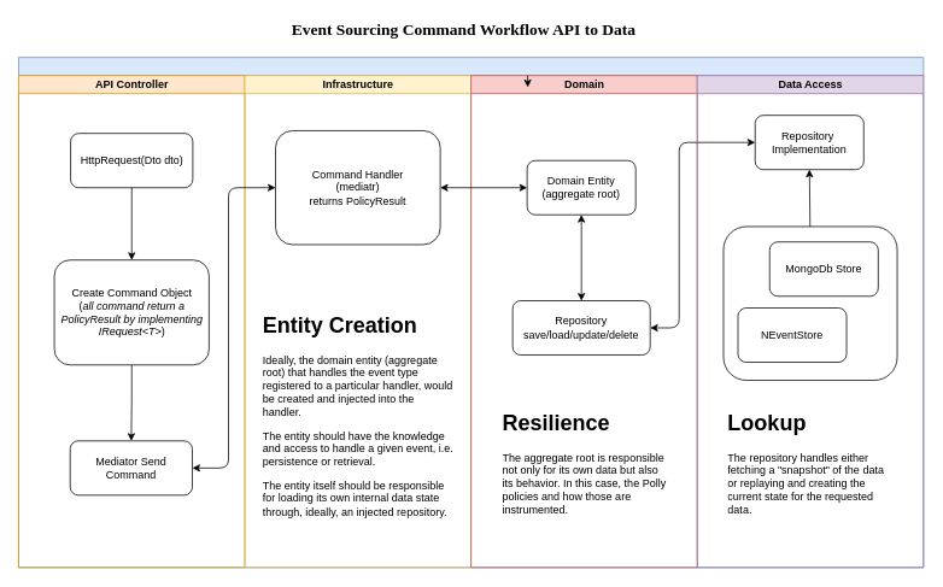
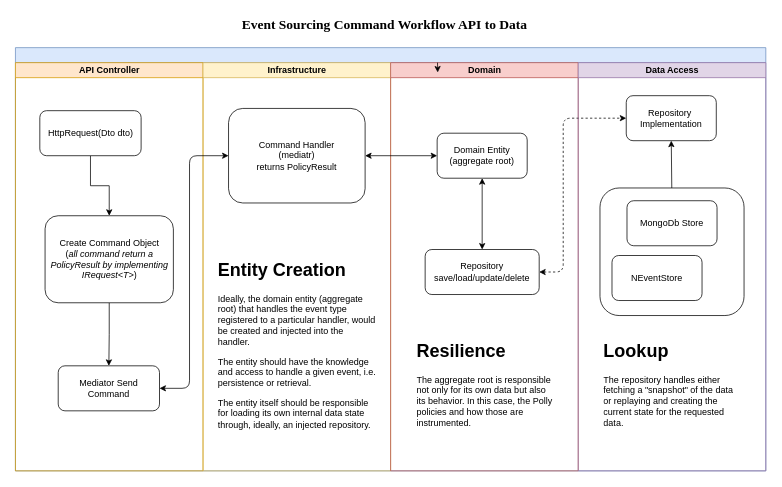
  <mxCell id="0" />
  <mxCell id="1" parent="0" />
  <mxCell id="2" value="" style="swimlane;html=1;childLayout=stackLayout;startSize=20;rounded=0;shadow=0;labelBackgroundColor=none;strokeColor=#6c8ebf;strokeWidth=1;fillColor=#dae8fc;fontFamily=Verdana;fontSize=8;align=center;" parent="1" vertex="1"><mxGeometry x="20" y="63" width="1000" height="564" as="geometry" /></mxCell>
  <mxCell id="3" value="API Controller" style="swimlane;html=1;startSize=20;fillColor=#ffe6cc;strokeColor=#d79b00;" parent="2" vertex="1"><mxGeometry y="20" width="250" height="544" as="geometry" /></mxCell>
  <mxCell id="4" value="" style="edgeStyle=orthogonalEdgeStyle;rounded=0;orthogonalLoop=1;jettySize=auto;html=1;" edge="1" parent="3" source="5" target="7"><mxGeometry relative="1" as="geometry" /></mxCell>
- <mxCell id="5" value="HttpRequest(Dto dto)" style="rounded=1;whiteSpace=wrap;html=1;" vertex="1" parent="3"><mxGeometry x="57.5" y="64" width="135" height="60" as="geometry" /></mxCell>
+ <mxCell id="5" value="HttpRequest(Dto dto)" style="rounded=1;whiteSpace=wrap;html=1;" vertex="1" parent="3"><mxGeometry x="32.5" y="64" width="135" height="60" as="geometry" /></mxCell>
  <mxCell id="6" value="" style="edgeStyle=orthogonalEdgeStyle;rounded=0;orthogonalLoop=1;jettySize=auto;html=1;" edge="1" parent="3" source="7" target="8"><mxGeometry relative="1" as="geometry" /></mxCell>
  <mxCell id="7" value="Create Command Object&lt;br&gt;(&lt;i&gt;all command return a PolicyResult by implementing IRequest&amp;lt;T&amp;gt;&lt;/i&gt;)" style="rounded=1;whiteSpace=wrap;html=1;" vertex="1" parent="3"><mxGeometry x="39.5" y="204" width="171" height="116" as="geometry" /></mxCell>
  <mxCell id="8" value="Mediator Send Command" style="rounded=1;whiteSpace=wrap;html=1;" vertex="1" parent="3"><mxGeometry x="57" y="404" width="135" height="60" as="geometry" /></mxCell>
  <mxCell id="9" value="Infrastructure" style="swimlane;html=1;startSize=20;fillColor=#fff2cc;strokeColor=#d6b656;" vertex="1" parent="2"><mxGeometry x="250" y="20" width="250" height="544" as="geometry" /></mxCell>
  <mxCell id="10" value="Command Handler&lt;br&gt;(mediatr)&lt;br&gt;returns PolicyResult" style="rounded=1;whiteSpace=wrap;html=1;" vertex="1" parent="9"><mxGeometry x="34" y="61" width="182" height="126" as="geometry" /></mxCell>
  <mxCell id="11" value="&lt;h1&gt;Entity Creation&lt;/h1&gt;&lt;p&gt;Ideally, the domain entity (aggregate root) that handles the event type registered to a particular handler, would be created and injected into the handler.&lt;/p&gt;&lt;p&gt;The entity should have the knowledge and access to handle a given event, i.e. persistence or retrieval.&lt;/p&gt;&lt;p&gt;The entity itself should be responsible for loading its own internal data state through, ideally, an injected repository.&lt;/p&gt;" style="text;html=1;strokeColor=none;fillColor=none;spacing=5;spacingTop=-20;whiteSpace=wrap;overflow=hidden;rounded=0;" vertex="1" parent="9"><mxGeometry x="15" y="257" width="220" height="267" as="geometry" /></mxCell>
  <mxCell id="12" value="Domain" style="swimlane;html=1;startSize=20;fillColor=#f8cecc;strokeColor=#b85450;" vertex="1" parent="2"><mxGeometry x="500" y="20" width="250" height="544" as="geometry" /></mxCell>
  <mxCell id="13" value="Domain Entity&lt;br&gt;(aggregate root)" style="rounded=1;whiteSpace=wrap;html=1;" vertex="1" parent="12"><mxGeometry x="62" y="94" width="120" height="60" as="geometry" /></mxCell>
  <mxCell id="14" value="Repository save/load/update/delete" style="rounded=1;whiteSpace=wrap;html=1;" vertex="1" parent="12"><mxGeometry x="46" y="249" width="152" height="60" as="geometry" /></mxCell>
  <mxCell id="15" value="" style="endArrow=classic;startArrow=classic;html=1;entryX=0.5;entryY=1;entryDx=0;entryDy=0;exitX=0.5;exitY=0;exitDx=0;exitDy=0;" edge="1" parent="12" source="14" target="13"><mxGeometry width="50" height="50" relative="1" as="geometry"><mxPoint x="102" y="227" as="sourcePoint" /><mxPoint x="122" y="167" as="targetPoint" /></mxGeometry></mxCell>
  <mxCell id="16" value="&lt;h1&gt;Resilience&lt;/h1&gt;&lt;p&gt;The aggregate root is responsible not only for its own data but also its behavior. In this case, the Polly policies and how those are instrumented.&lt;/p&gt;" style="text;html=1;strokeColor=none;fillColor=none;spacing=5;spacingTop=-20;whiteSpace=wrap;overflow=hidden;rounded=0;" vertex="1" parent="12"><mxGeometry x="30" y="365" width="190" height="120" as="geometry" /></mxCell>
  <mxCell id="17" style="edgeStyle=orthogonalEdgeStyle;rounded=0;orthogonalLoop=1;jettySize=auto;html=1;exitX=0.25;exitY=0;exitDx=0;exitDy=0;entryX=0.251;entryY=0.024;entryDx=0;entryDy=0;entryPerimeter=0;" edge="1" parent="2" source="12" target="12"><mxGeometry relative="1" as="geometry" /></mxCell>
- <mxCell id="18" value="" style="endArrow=classic;startArrow=classic;html=1;entryX=0;entryY=0.5;entryDx=0;entryDy=0;exitX=1;exitY=0.5;exitDx=0;exitDy=0;" edge="1" parent="2" source="14" target="22"><mxGeometry width="50" height="50" relative="1" as="geometry"><mxPoint x="682" y="214" as="sourcePoint" /><mxPoint x="732" y="164" as="targetPoint" /><Array as="points"><mxPoint x="730" y="299" /><mxPoint x="730" y="94" /></Array></mxGeometry></mxCell>
+ <mxCell id="18" value="" style="endArrow=classic;startArrow=classic;html=1;entryX=0;entryY=0.5;entryDx=0;entryDy=0;exitX=1;exitY=0.5;exitDx=0;exitDy=0;dashed=1;" edge="1" parent="2" source="14" target="22"><mxGeometry width="50" height="50" relative="1" as="geometry"><mxPoint x="682" y="214" as="sourcePoint" /><mxPoint x="732" y="164" as="targetPoint" /><Array as="points"><mxPoint x="730" y="299" /><mxPoint x="730" y="94" /></Array></mxGeometry></mxCell>
  <mxCell id="19" value="" style="endArrow=classic;startArrow=classic;html=1;exitX=1;exitY=0.5;exitDx=0;exitDy=0;entryX=0;entryY=0.5;entryDx=0;entryDy=0;" edge="1" parent="2" source="10" target="13"><mxGeometry width="50" height="50" relative="1" as="geometry"><mxPoint x="462" y="149" as="sourcePoint" /><mxPoint x="512" y="99" as="targetPoint" /></mxGeometry></mxCell>
  <mxCell id="20" value="" style="endArrow=classic;startArrow=classic;html=1;exitX=1;exitY=0.5;exitDx=0;exitDy=0;entryX=0;entryY=0.5;entryDx=0;entryDy=0;" edge="1" parent="2" source="8" target="10"><mxGeometry width="50" height="50" relative="1" as="geometry"><mxPoint x="332" y="414" as="sourcePoint" /><mxPoint x="382" y="364" as="targetPoint" /><Array as="points"><mxPoint x="232" y="454" /><mxPoint x="232" y="144" /></Array></mxGeometry></mxCell>
  <mxCell id="21" value="Data Access" style="swimlane;html=1;startSize=20;fillColor=#e1d5e7;strokeColor=#9673a6;" vertex="1" parent="2"><mxGeometry x="750" y="20" width="250" height="544" as="geometry" /></mxCell>
  <mxCell id="22" value="Repository&amp;nbsp;&lt;br&gt;Implementation" style="rounded=1;whiteSpace=wrap;html=1;" vertex="1" parent="21"><mxGeometry x="64" y="44" width="120" height="60" as="geometry" /></mxCell>
  <mxCell id="23" value="" style="endArrow=classic;startArrow=classic;html=1;entryX=0.5;entryY=1;entryDx=0;entryDy=0;" edge="1" parent="21" target="22"><mxGeometry width="50" height="50" relative="1" as="geometry"><mxPoint x="125" y="194" as="sourcePoint" /><mxPoint x="142" y="144" as="targetPoint" /></mxGeometry></mxCell>
  <mxCell id="24" value="&lt;h1&gt;Lookup&lt;/h1&gt;&lt;div&gt;The repository handles either fetching a &quot;snapshot&quot; of the data or replaying and creating the current state for the requested data.&lt;/div&gt;" style="text;html=1;strokeColor=none;fillColor=none;spacing=5;spacingTop=-20;whiteSpace=wrap;overflow=hidden;rounded=0;" vertex="1" parent="21"><mxGeometry x="29" y="365" width="190" height="120" as="geometry" /></mxCell>
  <mxCell id="25" value="" style="group" vertex="1" connectable="0" parent="21"><mxGeometry x="29" y="167" width="192" height="170" as="geometry" /></mxCell>
  <mxCell id="26" value="" style="rounded=1;whiteSpace=wrap;html=1;" vertex="1" parent="25"><mxGeometry width="192" height="170" as="geometry" /></mxCell>
  <mxCell id="27" value="NEventStore" style="rounded=1;whiteSpace=wrap;html=1;" vertex="1" parent="25"><mxGeometry x="16" y="90" width="120" height="60" as="geometry" /></mxCell>
- <mxCell id="28" value="MongoDb Store" style="rounded=1;whiteSpace=wrap;html=1;" vertex="1" parent="25"><mxGeometry x="51" y="17" width="120" height="60" as="geometry" /></mxCell>
+ <mxCell id="28" value="MongoDb Store" style="rounded=1;whiteSpace=wrap;html=1;" vertex="1" parent="25"><mxGeometry x="36" y="17" width="120" height="60" as="geometry" /></mxCell>
  <mxCell id="29" value="&lt;span style=&quot;font-family: &amp;#34;verdana&amp;#34; ; font-weight: 700 ; text-align: center&quot;&gt;&lt;font style=&quot;font-size: 18px&quot;&gt;Event Sourcing Command Workflow API to Data&lt;/font&gt;&lt;/span&gt;" style="text;html=1;resizable=0;points=[];autosize=1;align=left;verticalAlign=top;spacingTop=-4;" vertex="1" parent="1"><mxGeometry x="320" y="20" width="500" height="20" as="geometry" /></mxCell>
